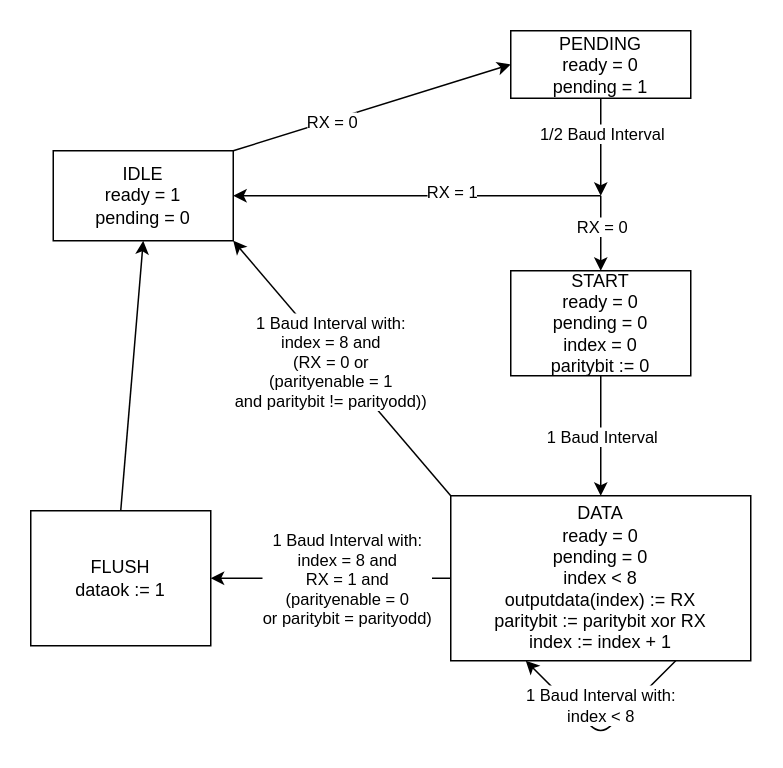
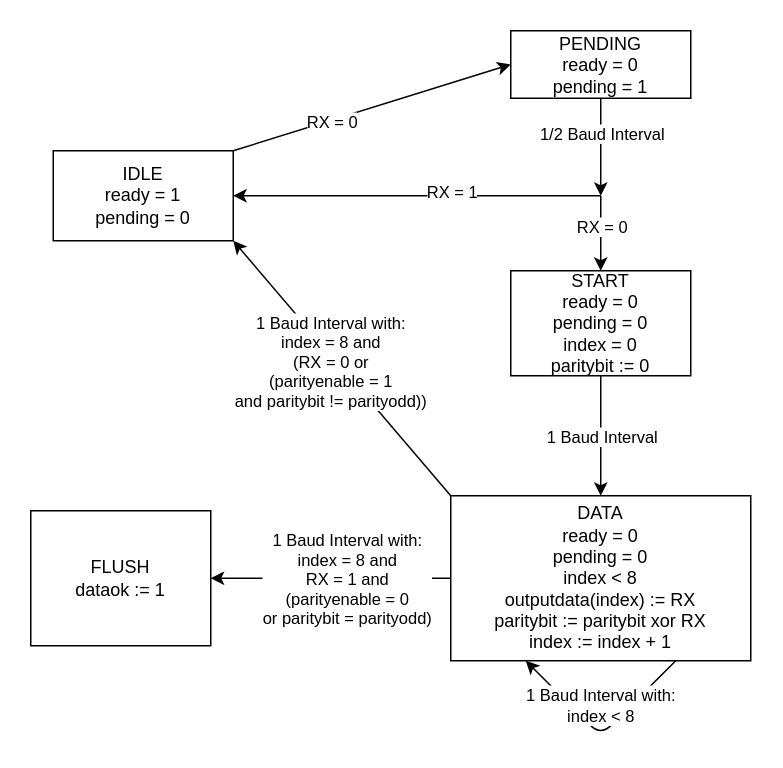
  <mxCell id="0" />
  <mxCell id="1" parent="0" />
  <mxCell id="2" value="IDLE&lt;br&gt;ready = 1&lt;br&gt;pending = 0" style="rounded=0;whiteSpace=wrap;html=1;" vertex="1" parent="1"><mxGeometry x="35" y="100" width="120" height="60" as="geometry" /></mxCell>
  <mxCell id="3" value="PENDING&lt;br&gt;ready = 0&lt;br&gt;pending = 1" style="rounded=0;whiteSpace=wrap;html=1;" vertex="1" parent="1"><mxGeometry x="340" y="20" width="120" height="45" as="geometry" /></mxCell>
  <mxCell id="4" value="START&lt;br&gt;ready = 0&lt;br&gt;pending = 0&lt;br&gt;index = 0&lt;br&gt;paritybit := 0" style="rounded=0;whiteSpace=wrap;html=1;" vertex="1" parent="1"><mxGeometry x="340" y="180" width="120" height="70" as="geometry" /></mxCell>
  <mxCell id="5" value="DATA&lt;br&gt;ready = 0&lt;br&gt;pending = 0&lt;br&gt;index &amp;lt; 8&lt;br&gt;outputdata(index) := RX&lt;br&gt;paritybit := paritybit xor RX&lt;br&gt;index := index + 1" style="rounded=0;whiteSpace=wrap;html=1;" vertex="1" parent="1"><mxGeometry x="300" y="330" width="200" height="110" as="geometry" /></mxCell>
  <mxCell id="6" value="FLUSH&lt;br&gt;dataok := 1" style="rounded=0;whiteSpace=wrap;html=1;" vertex="1" parent="1"><mxGeometry x="20" y="340" width="120" height="90" as="geometry" /></mxCell>
  <mxCell id="7" value="" style="endArrow=classic;html=1;entryX=0;entryY=0.5;entryDx=0;entryDy=0;exitX=1;exitY=0;exitDx=0;exitDy=0;" edge="1" parent="1" source="2" target="3"><mxGeometry width="50" height="50" relative="1" as="geometry"><mxPoint x="300" y="180" as="sourcePoint" /><mxPoint x="350" y="130" as="targetPoint" /></mxGeometry></mxCell>
  <mxCell id="8" value="RX = 0" style="edgeLabel;html=1;align=center;verticalAlign=middle;resizable=0;points=[];" vertex="1" connectable="0" parent="7"><mxGeometry x="-0.303" y="-1" relative="1" as="geometry"><mxPoint as="offset" /></mxGeometry></mxCell>
  <mxCell id="9" value="" style="endArrow=classic;html=1;exitX=0.5;exitY=1;exitDx=0;exitDy=0;" edge="1" parent="1" source="3"><mxGeometry width="50" height="50" relative="1" as="geometry"><mxPoint x="300" y="180" as="sourcePoint" /><mxPoint x="400" y="130" as="targetPoint" /></mxGeometry></mxCell>
  <mxCell id="10" value="1/2 Baud Interval" style="edgeLabel;html=1;align=center;verticalAlign=middle;resizable=0;points=[];" vertex="1" connectable="0" parent="9"><mxGeometry x="-0.56" relative="1" as="geometry"><mxPoint y="9" as="offset" /></mxGeometry></mxCell>
  <mxCell id="11" value="" style="endArrow=classic;html=1;entryX=1;entryY=0.5;entryDx=0;entryDy=0;" edge="1" parent="1" target="2"><mxGeometry width="50" height="50" relative="1" as="geometry"><mxPoint x="400" y="130" as="sourcePoint" /><mxPoint x="350" y="130" as="targetPoint" /></mxGeometry></mxCell>
  <mxCell id="12" value="RX = 1" style="edgeLabel;html=1;align=center;verticalAlign=middle;resizable=0;points=[];" vertex="1" connectable="0" parent="11"><mxGeometry x="-0.185" y="-3" relative="1" as="geometry"><mxPoint as="offset" /></mxGeometry></mxCell>
  <mxCell id="13" value="" style="endArrow=classic;html=1;entryX=0.5;entryY=0;entryDx=0;entryDy=0;" edge="1" parent="1" target="4"><mxGeometry width="50" height="50" relative="1" as="geometry"><mxPoint x="400" y="130" as="sourcePoint" /><mxPoint x="350" y="130" as="targetPoint" /></mxGeometry></mxCell>
  <mxCell id="14" value="RX = 0" style="edgeLabel;html=1;align=center;verticalAlign=middle;resizable=0;points=[];" vertex="1" connectable="0" parent="13"><mxGeometry x="-0.52" y="-3" relative="1" as="geometry"><mxPoint x="3" y="8" as="offset" /></mxGeometry></mxCell>
  <mxCell id="15" value="" style="endArrow=classic;html=1;exitX=0.5;exitY=1;exitDx=0;exitDy=0;entryX=0.5;entryY=0;entryDx=0;entryDy=0;" edge="1" parent="1" source="4" target="5"><mxGeometry width="50" height="50" relative="1" as="geometry"><mxPoint x="300" y="180" as="sourcePoint" /><mxPoint x="350" y="130" as="targetPoint" /></mxGeometry></mxCell>
  <mxCell id="16" value="1 Baud Interval" style="edgeLabel;html=1;align=center;verticalAlign=middle;resizable=0;points=[];" vertex="1" connectable="0" parent="15"><mxGeometry x="-0.425" y="-4" relative="1" as="geometry"><mxPoint x="4" y="17" as="offset" /></mxGeometry></mxCell>
  <mxCell id="17" value="" style="endArrow=classic;html=1;exitX=0.75;exitY=1;exitDx=0;exitDy=0;entryX=0.25;entryY=1;entryDx=0;entryDy=0;" edge="1" parent="1" source="5" target="5"><mxGeometry width="50" height="50" relative="1" as="geometry"><mxPoint x="300" y="180" as="sourcePoint" /><mxPoint x="350" y="130" as="targetPoint" /><Array as="points"><mxPoint x="400" y="490" /></Array></mxGeometry></mxCell>
  <mxCell id="18" value="1 Baud Interval with:&lt;br&gt;index &amp;lt; 8" style="edgeLabel;html=1;align=center;verticalAlign=middle;resizable=0;points=[];" vertex="1" connectable="0" parent="17"><mxGeometry x="-0.27" y="-2" relative="1" as="geometry"><mxPoint x="-11.82" y="-5.36" as="offset" /></mxGeometry></mxCell>
  <mxCell id="19" value="" style="endArrow=classic;html=1;entryX=1;entryY=0.5;entryDx=0;entryDy=0;exitX=0;exitY=0.5;exitDx=0;exitDy=0;" edge="1" parent="1" source="5" target="6"><mxGeometry width="50" height="50" relative="1" as="geometry"><mxPoint x="360" y="180" as="sourcePoint" /><mxPoint x="410" y="130" as="targetPoint" /></mxGeometry></mxCell>
  <mxCell id="20" value="1 Baud Interval with:&lt;br&gt;index = 8 and&lt;br&gt;RX = 1 and &lt;br&gt;(parityenable = 0 &lt;br&gt;or paritybit = parityodd)" style="edgeLabel;html=1;align=center;verticalAlign=middle;resizable=0;points=[];" vertex="1" connectable="0" parent="19"><mxGeometry x="-0.2" y="3" relative="1" as="geometry"><mxPoint x="-6" y="-3" as="offset" /></mxGeometry></mxCell>
- <mxCell id="21" value="" style="endArrow=classic;html=1;entryX=0.5;entryY=1;entryDx=0;entryDy=0;exitX=0.5;exitY=0;exitDx=0;exitDy=0;" edge="1" parent="1" source="6" target="2"><mxGeometry width="50" height="50" relative="1" as="geometry"><mxPoint x="360" y="150" as="sourcePoint" /><mxPoint x="410" y="100" as="targetPoint" /></mxGeometry></mxCell>
  <mxCell id="22" value="" style="endArrow=classic;html=1;entryX=1;entryY=1;entryDx=0;entryDy=0;exitX=0;exitY=0;exitDx=0;exitDy=0;" edge="1" parent="1" source="5" target="2"><mxGeometry width="50" height="50" relative="1" as="geometry"><mxPoint x="360" y="150" as="sourcePoint" /><mxPoint x="410" y="100" as="targetPoint" /></mxGeometry></mxCell>
  <mxCell id="23" value="1 Baud Interval with:&lt;br&gt;index = 8 and&lt;br&gt;(RX = 0 or&lt;br&gt;(parityenable = 1 &lt;br&gt;and paritybit != parityodd))" style="edgeLabel;html=1;align=center;verticalAlign=middle;resizable=0;points=[];" vertex="1" connectable="0" parent="22"><mxGeometry x="0.29" y="2" relative="1" as="geometry"><mxPoint x="14.95" y="18.59" as="offset" /></mxGeometry></mxCell>
